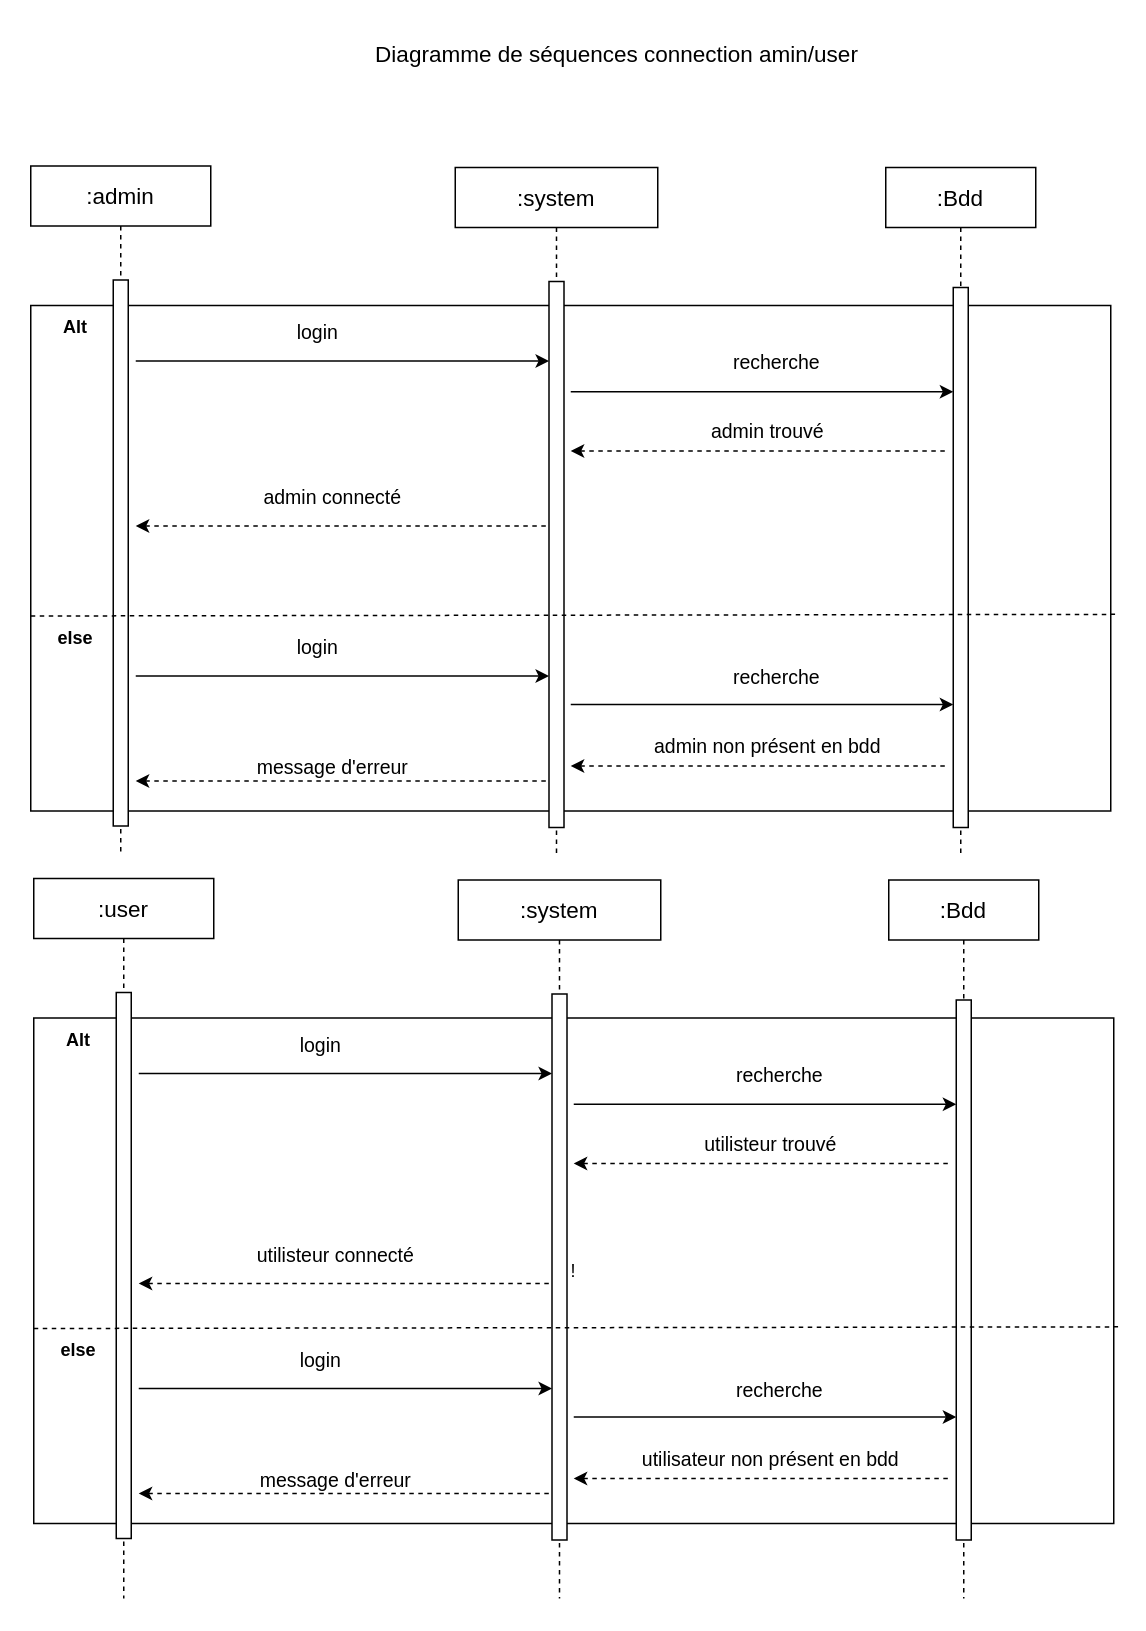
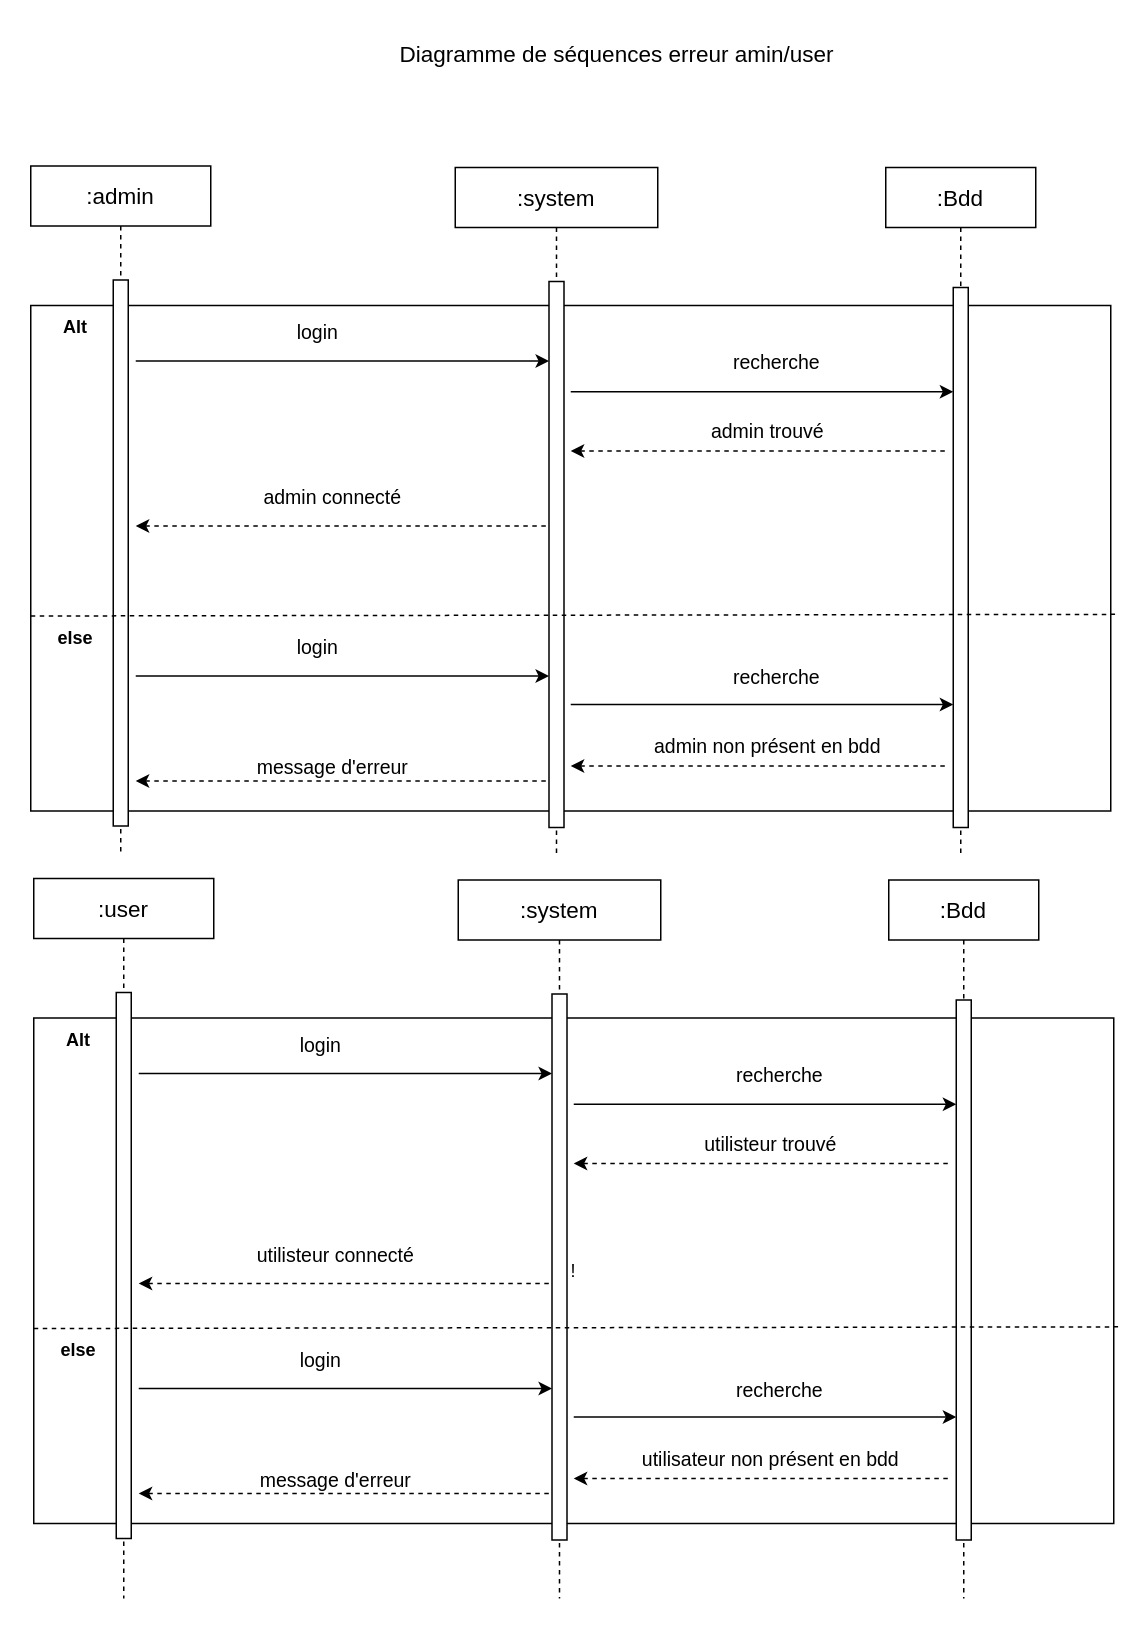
  <mxCell id="0" />
  <mxCell id="1" parent="0" />
  <mxCell id="2" value="" style="rounded=0;whiteSpace=wrap;html=1;" parent="1" vertex="1"><mxGeometry x="20" y="203" width="720" height="337" as="geometry" /></mxCell>
  <mxCell id="3" value="" style="endArrow=classic;html=1;rounded=0;" parent="1" edge="1"><mxGeometry width="50" height="50" relative="1" as="geometry"><mxPoint x="90" y="240" as="sourcePoint" /><mxPoint x="365.5" y="240" as="targetPoint" /></mxGeometry></mxCell>
  <mxCell id="4" value="&lt;font style=&quot;font-size: 13px;&quot;&gt;login&lt;/font&gt;" style="edgeLabel;html=1;align=center;verticalAlign=middle;resizable=0;points=[];" parent="3" vertex="1" connectable="0"><mxGeometry x="-0.103" y="3" relative="1" as="geometry"><mxPoint x="-4" y="-17" as="offset" /></mxGeometry></mxCell>
  <mxCell id="5" value="&lt;span style=&quot;font-size: 13px;&quot;&gt;recherche&lt;/span&gt;" style="edgeLabel;html=1;align=center;verticalAlign=middle;resizable=0;points=[];" parent="3" vertex="1" connectable="0"><mxGeometry x="-0.103" y="3" relative="1" as="geometry"><mxPoint x="302" y="3" as="offset" /></mxGeometry></mxCell>
  <mxCell id="6" value="&lt;span style=&quot;font-size: 13px;&quot;&gt;admin trouvé&lt;/span&gt;" style="edgeLabel;html=1;align=center;verticalAlign=middle;resizable=0;points=[];" parent="3" vertex="1" connectable="0"><mxGeometry x="-0.103" y="3" relative="1" as="geometry"><mxPoint x="296" y="49" as="offset" /></mxGeometry></mxCell>
  <mxCell id="7" value="&lt;span style=&quot;font-size: 13px;&quot;&gt;admin connecté&lt;/span&gt;" style="edgeLabel;html=1;align=center;verticalAlign=middle;resizable=0;points=[];" parent="3" vertex="1" connectable="0"><mxGeometry x="-0.103" y="3" relative="1" as="geometry"><mxPoint x="6" y="93" as="offset" /></mxGeometry></mxCell>
  <mxCell id="8" value="&lt;span style=&quot;font-size: 13px;&quot;&gt;message d'erreur&lt;/span&gt;" style="edgeLabel;html=1;align=center;verticalAlign=middle;resizable=0;points=[];" parent="3" vertex="1" connectable="0"><mxGeometry x="-0.103" y="3" relative="1" as="geometry"><mxPoint x="6" y="273" as="offset" /></mxGeometry></mxCell>
  <mxCell id="9" value="" style="endArrow=classic;html=1;rounded=0;" parent="1" edge="1"><mxGeometry width="50" height="50" relative="1" as="geometry"><mxPoint x="380" y="260.5" as="sourcePoint" /><mxPoint x="635" y="260.5" as="targetPoint" /><Array as="points"><mxPoint x="465" y="260.5" /></Array></mxGeometry></mxCell>
  <mxCell id="10" value="" style="endArrow=none;dashed=1;html=1;rounded=0;startArrow=classic;startFill=1;" parent="1" edge="1"><mxGeometry width="50" height="50" relative="1" as="geometry"><mxPoint x="380" y="300" as="sourcePoint" /><mxPoint x="630" y="300" as="targetPoint" /></mxGeometry></mxCell>
  <mxCell id="11" value="" style="endArrow=none;dashed=1;html=1;rounded=0;startArrow=classic;startFill=1;" parent="1" edge="1"><mxGeometry width="50" height="50" relative="1" as="geometry"><mxPoint x="90" y="350" as="sourcePoint" /><mxPoint x="365.5" y="350" as="targetPoint" /></mxGeometry></mxCell>
  <mxCell id="12" value="&lt;font style=&quot;font-size: 15px;&quot;&gt;:admin&lt;/font&gt;" style="shape=umlLifeline;perimeter=lifelinePerimeter;whiteSpace=wrap;html=1;container=0;dropTarget=0;collapsible=0;recursiveResize=0;outlineConnect=0;portConstraint=eastwest;newEdgeStyle={&quot;edgeStyle&quot;:&quot;elbowEdgeStyle&quot;,&quot;elbow&quot;:&quot;vertical&quot;,&quot;curved&quot;:0,&quot;rounded&quot;:0};" parent="1" vertex="1"><mxGeometry x="20" y="110" width="120" height="460" as="geometry" /></mxCell>
  <mxCell id="13" value="" style="html=1;points=[];perimeter=orthogonalPerimeter;outlineConnect=0;targetShapes=umlLifeline;portConstraint=eastwest;newEdgeStyle={&quot;edgeStyle&quot;:&quot;elbowEdgeStyle&quot;,&quot;elbow&quot;:&quot;vertical&quot;,&quot;curved&quot;:0,&quot;rounded&quot;:0};" parent="12" vertex="1"><mxGeometry x="55" y="76" width="10" height="364" as="geometry" /></mxCell>
  <mxCell id="14" value="&lt;font style=&quot;font-size: 15px;&quot;&gt;:system&lt;/font&gt;" style="shape=umlLifeline;perimeter=lifelinePerimeter;whiteSpace=wrap;html=1;container=0;dropTarget=0;collapsible=0;recursiveResize=0;outlineConnect=0;portConstraint=eastwest;newEdgeStyle={&quot;edgeStyle&quot;:&quot;elbowEdgeStyle&quot;,&quot;elbow&quot;:&quot;vertical&quot;,&quot;curved&quot;:0,&quot;rounded&quot;:0};" parent="1" vertex="1"><mxGeometry x="303" y="111" width="135" height="459" as="geometry" /></mxCell>
  <mxCell id="15" value="" style="html=1;points=[];perimeter=orthogonalPerimeter;outlineConnect=0;targetShapes=umlLifeline;portConstraint=eastwest;newEdgeStyle={&quot;edgeStyle&quot;:&quot;elbowEdgeStyle&quot;,&quot;elbow&quot;:&quot;vertical&quot;,&quot;curved&quot;:0,&quot;rounded&quot;:0};" parent="14" vertex="1"><mxGeometry x="62.5" y="76" width="10" height="364" as="geometry" /></mxCell>
  <mxCell id="16" value="&lt;font style=&quot;font-size: 15px;&quot;&gt;:Bdd&lt;/font&gt;" style="shape=umlLifeline;perimeter=lifelinePerimeter;whiteSpace=wrap;html=1;container=0;dropTarget=0;collapsible=0;recursiveResize=0;outlineConnect=0;portConstraint=eastwest;newEdgeStyle={&quot;edgeStyle&quot;:&quot;elbowEdgeStyle&quot;,&quot;elbow&quot;:&quot;vertical&quot;,&quot;curved&quot;:0,&quot;rounded&quot;:0};" parent="1" vertex="1"><mxGeometry x="590" y="111" width="100" height="459" as="geometry" /></mxCell>
  <mxCell id="17" value="" style="html=1;points=[];perimeter=orthogonalPerimeter;outlineConnect=0;targetShapes=umlLifeline;portConstraint=eastwest;newEdgeStyle={&quot;edgeStyle&quot;:&quot;elbowEdgeStyle&quot;,&quot;elbow&quot;:&quot;vertical&quot;,&quot;curved&quot;:0,&quot;rounded&quot;:0};" parent="16" vertex="1"><mxGeometry x="45" y="80" width="10" height="360" as="geometry" /></mxCell>
  <mxCell id="18" value="" style="endArrow=classic;html=1;rounded=0;" parent="1" edge="1"><mxGeometry width="50" height="50" relative="1" as="geometry"><mxPoint x="90" y="450" as="sourcePoint" /><mxPoint x="365.5" y="450" as="targetPoint" /></mxGeometry></mxCell>
  <mxCell id="19" value="&lt;font style=&quot;font-size: 13px;&quot;&gt;login&lt;/font&gt;" style="edgeLabel;html=1;align=center;verticalAlign=middle;resizable=0;points=[];" parent="18" vertex="1" connectable="0"><mxGeometry x="-0.103" y="3" relative="1" as="geometry"><mxPoint x="-4" y="-17" as="offset" /></mxGeometry></mxCell>
  <mxCell id="20" value="&lt;span style=&quot;font-size: 13px;&quot;&gt;recherche&lt;/span&gt;" style="edgeLabel;html=1;align=center;verticalAlign=middle;resizable=0;points=[];" parent="18" vertex="1" connectable="0"><mxGeometry x="-0.103" y="3" relative="1" as="geometry"><mxPoint x="302" y="3" as="offset" /></mxGeometry></mxCell>
  <mxCell id="21" value="&lt;span style=&quot;font-size: 13px;&quot;&gt;admin non présent en bdd&lt;/span&gt;" style="edgeLabel;html=1;align=center;verticalAlign=middle;resizable=0;points=[];" parent="18" vertex="1" connectable="0"><mxGeometry x="-0.103" y="3" relative="1" as="geometry"><mxPoint x="296" y="49" as="offset" /></mxGeometry></mxCell>
  <mxCell id="22" value="" style="endArrow=none;dashed=1;html=1;rounded=0;entryX=1.004;entryY=0.611;entryDx=0;entryDy=0;entryPerimeter=0;" parent="1" target="2" edge="1"><mxGeometry width="50" height="50" relative="1" as="geometry"><mxPoint x="20" y="410" as="sourcePoint" /><mxPoint x="430" y="460" as="targetPoint" /></mxGeometry></mxCell>
- <mxCell id="23" value="&lt;font style=&quot;font-size: 15px;&quot;&gt;Diagramme de séquences connection amin/user&lt;/font&gt;" style="text;html=1;align=center;verticalAlign=middle;whiteSpace=wrap;rounded=0;" parent="1" vertex="1"><mxGeometry x="240.5" y="20" width="339.5" height="30" as="geometry" /></mxCell>
+ <mxCell id="23" value="&lt;font style=&quot;font-size: 15px;&quot;&gt;Diagramme de séquences erreur amin/user&lt;/font&gt;" style="text;html=1;align=center;verticalAlign=middle;whiteSpace=wrap;rounded=0;" parent="1" vertex="1"><mxGeometry x="240.5" y="20" width="339.5" height="30" as="geometry" /></mxCell>
  <mxCell id="24" value="" style="endArrow=classic;html=1;rounded=0;" parent="1" edge="1"><mxGeometry width="50" height="50" relative="1" as="geometry"><mxPoint x="380" y="469" as="sourcePoint" /><mxPoint x="635" y="469" as="targetPoint" /></mxGeometry></mxCell>
  <mxCell id="25" value="" style="endArrow=none;dashed=1;html=1;rounded=0;startArrow=classic;startFill=1;" parent="1" edge="1"><mxGeometry width="50" height="50" relative="1" as="geometry"><mxPoint x="380" y="510" as="sourcePoint" /><mxPoint x="630" y="510" as="targetPoint" /></mxGeometry></mxCell>
  <mxCell id="26" value="" style="endArrow=none;dashed=1;html=1;rounded=0;startArrow=classic;startFill=1;" parent="1" edge="1"><mxGeometry width="50" height="50" relative="1" as="geometry"><mxPoint x="90" y="520" as="sourcePoint" /><mxPoint x="365.5" y="520" as="targetPoint" /></mxGeometry></mxCell>
  <mxCell id="27" value="&lt;b&gt;else&lt;/b&gt;" style="text;html=1;align=center;verticalAlign=middle;whiteSpace=wrap;rounded=0;" parent="1" vertex="1"><mxGeometry x="20" y="410" width="60" height="30" as="geometry" /></mxCell>
  <mxCell id="28" value="&lt;b&gt;Alt&lt;/b&gt;" style="text;html=1;align=center;verticalAlign=middle;whiteSpace=wrap;rounded=0;" parent="1" vertex="1"><mxGeometry x="20" y="203" width="60" height="30" as="geometry" /></mxCell>
  <mxCell id="29" value="!" style="rounded=0;whiteSpace=wrap;html=1;" parent="1" vertex="1"><mxGeometry x="22" y="678" width="720" height="337" as="geometry" /></mxCell>
  <mxCell id="30" value="" style="endArrow=classic;html=1;rounded=0;" parent="1" edge="1"><mxGeometry width="50" height="50" relative="1" as="geometry"><mxPoint x="92" y="715" as="sourcePoint" /><mxPoint x="367.5" y="715" as="targetPoint" /></mxGeometry></mxCell>
  <mxCell id="31" value="&lt;font style=&quot;font-size: 13px;&quot;&gt;login&lt;/font&gt;" style="edgeLabel;html=1;align=center;verticalAlign=middle;resizable=0;points=[];" parent="30" vertex="1" connectable="0"><mxGeometry x="-0.103" y="3" relative="1" as="geometry"><mxPoint x="-4" y="-17" as="offset" /></mxGeometry></mxCell>
  <mxCell id="32" value="&lt;span style=&quot;font-size: 13px;&quot;&gt;recherche&lt;/span&gt;" style="edgeLabel;html=1;align=center;verticalAlign=middle;resizable=0;points=[];" parent="30" vertex="1" connectable="0"><mxGeometry x="-0.103" y="3" relative="1" as="geometry"><mxPoint x="302" y="3" as="offset" /></mxGeometry></mxCell>
  <mxCell id="33" value="&lt;span style=&quot;font-size: 13px;&quot;&gt;utilisteur trouvé&lt;/span&gt;" style="edgeLabel;html=1;align=center;verticalAlign=middle;resizable=0;points=[];" parent="30" vertex="1" connectable="0"><mxGeometry x="-0.103" y="3" relative="1" as="geometry"><mxPoint x="296" y="49" as="offset" /></mxGeometry></mxCell>
  <mxCell id="34" value="&lt;span style=&quot;font-size: 13px;&quot;&gt;utilisteur connecté&lt;/span&gt;" style="edgeLabel;html=1;align=center;verticalAlign=middle;resizable=0;points=[];" parent="30" vertex="1" connectable="0"><mxGeometry x="-0.103" y="3" relative="1" as="geometry"><mxPoint x="6" y="123" as="offset" /></mxGeometry></mxCell>
  <mxCell id="35" value="&lt;span style=&quot;font-size: 13px;&quot;&gt;message d'erreur&lt;/span&gt;" style="edgeLabel;html=1;align=center;verticalAlign=middle;resizable=0;points=[];" parent="30" vertex="1" connectable="0"><mxGeometry x="-0.103" y="3" relative="1" as="geometry"><mxPoint x="6" y="273" as="offset" /></mxGeometry></mxCell>
  <mxCell id="36" value="" style="endArrow=classic;html=1;rounded=0;" parent="1" edge="1"><mxGeometry width="50" height="50" relative="1" as="geometry"><mxPoint x="382" y="735.5" as="sourcePoint" /><mxPoint x="637" y="735.5" as="targetPoint" /><Array as="points"><mxPoint x="467" y="735.5" /></Array></mxGeometry></mxCell>
  <mxCell id="37" value="" style="endArrow=none;dashed=1;html=1;rounded=0;startArrow=classic;startFill=1;" parent="1" edge="1"><mxGeometry width="50" height="50" relative="1" as="geometry"><mxPoint x="382" y="775" as="sourcePoint" /><mxPoint x="632" y="775" as="targetPoint" /></mxGeometry></mxCell>
  <mxCell id="38" value="" style="endArrow=none;dashed=1;html=1;rounded=0;startArrow=classic;startFill=1;" parent="1" edge="1"><mxGeometry width="50" height="50" relative="1" as="geometry"><mxPoint x="92" y="855" as="sourcePoint" /><mxPoint x="367.5" y="855" as="targetPoint" /></mxGeometry></mxCell>
  <mxCell id="39" value="&lt;font style=&quot;font-size: 15px;&quot;&gt;:user&lt;/font&gt;" style="shape=umlLifeline;perimeter=lifelinePerimeter;whiteSpace=wrap;html=1;container=0;dropTarget=0;collapsible=0;recursiveResize=0;outlineConnect=0;portConstraint=eastwest;newEdgeStyle={&quot;edgeStyle&quot;:&quot;elbowEdgeStyle&quot;,&quot;elbow&quot;:&quot;vertical&quot;,&quot;curved&quot;:0,&quot;rounded&quot;:0};" parent="1" vertex="1"><mxGeometry x="22" y="585" width="120" height="480" as="geometry" /></mxCell>
  <mxCell id="40" value="" style="html=1;points=[];perimeter=orthogonalPerimeter;outlineConnect=0;targetShapes=umlLifeline;portConstraint=eastwest;newEdgeStyle={&quot;edgeStyle&quot;:&quot;elbowEdgeStyle&quot;,&quot;elbow&quot;:&quot;vertical&quot;,&quot;curved&quot;:0,&quot;rounded&quot;:0};" parent="39" vertex="1"><mxGeometry x="55" y="76" width="10" height="364" as="geometry" /></mxCell>
  <mxCell id="41" value="&lt;font style=&quot;font-size: 15px;&quot;&gt;:system&lt;/font&gt;" style="shape=umlLifeline;perimeter=lifelinePerimeter;whiteSpace=wrap;html=1;container=0;dropTarget=0;collapsible=0;recursiveResize=0;outlineConnect=0;portConstraint=eastwest;newEdgeStyle={&quot;edgeStyle&quot;:&quot;elbowEdgeStyle&quot;,&quot;elbow&quot;:&quot;vertical&quot;,&quot;curved&quot;:0,&quot;rounded&quot;:0};" parent="1" vertex="1"><mxGeometry x="305" y="586" width="135" height="479" as="geometry" /></mxCell>
  <mxCell id="42" value="" style="html=1;points=[];perimeter=orthogonalPerimeter;outlineConnect=0;targetShapes=umlLifeline;portConstraint=eastwest;newEdgeStyle={&quot;edgeStyle&quot;:&quot;elbowEdgeStyle&quot;,&quot;elbow&quot;:&quot;vertical&quot;,&quot;curved&quot;:0,&quot;rounded&quot;:0};" parent="41" vertex="1"><mxGeometry x="62.5" y="76" width="10" height="364" as="geometry" /></mxCell>
  <mxCell id="43" value="&lt;font style=&quot;font-size: 15px;&quot;&gt;:Bdd&lt;/font&gt;" style="shape=umlLifeline;perimeter=lifelinePerimeter;whiteSpace=wrap;html=1;container=0;dropTarget=0;collapsible=0;recursiveResize=0;outlineConnect=0;portConstraint=eastwest;newEdgeStyle={&quot;edgeStyle&quot;:&quot;elbowEdgeStyle&quot;,&quot;elbow&quot;:&quot;vertical&quot;,&quot;curved&quot;:0,&quot;rounded&quot;:0};" parent="1" vertex="1"><mxGeometry x="592" y="586" width="100" height="479" as="geometry" /></mxCell>
  <mxCell id="44" value="" style="html=1;points=[];perimeter=orthogonalPerimeter;outlineConnect=0;targetShapes=umlLifeline;portConstraint=eastwest;newEdgeStyle={&quot;edgeStyle&quot;:&quot;elbowEdgeStyle&quot;,&quot;elbow&quot;:&quot;vertical&quot;,&quot;curved&quot;:0,&quot;rounded&quot;:0};" parent="43" vertex="1"><mxGeometry x="45" y="80" width="10" height="360" as="geometry" /></mxCell>
  <mxCell id="45" value="" style="endArrow=classic;html=1;rounded=0;" parent="1" edge="1"><mxGeometry width="50" height="50" relative="1" as="geometry"><mxPoint x="92" y="925" as="sourcePoint" /><mxPoint x="367.5" y="925" as="targetPoint" /></mxGeometry></mxCell>
  <mxCell id="46" value="&lt;font style=&quot;font-size: 13px;&quot;&gt;login&lt;/font&gt;" style="edgeLabel;html=1;align=center;verticalAlign=middle;resizable=0;points=[];" parent="45" vertex="1" connectable="0"><mxGeometry x="-0.103" y="3" relative="1" as="geometry"><mxPoint x="-4" y="-17" as="offset" /></mxGeometry></mxCell>
  <mxCell id="47" value="&lt;span style=&quot;font-size: 13px;&quot;&gt;recherche&lt;/span&gt;" style="edgeLabel;html=1;align=center;verticalAlign=middle;resizable=0;points=[];" parent="45" vertex="1" connectable="0"><mxGeometry x="-0.103" y="3" relative="1" as="geometry"><mxPoint x="302" y="3" as="offset" /></mxGeometry></mxCell>
  <mxCell id="48" value="&lt;span style=&quot;font-size: 13px;&quot;&gt;utilisateur non présent en bdd&lt;/span&gt;" style="edgeLabel;html=1;align=center;verticalAlign=middle;resizable=0;points=[];" parent="45" vertex="1" connectable="0"><mxGeometry x="-0.103" y="3" relative="1" as="geometry"><mxPoint x="296" y="49" as="offset" /></mxGeometry></mxCell>
  <mxCell id="49" value="" style="endArrow=none;dashed=1;html=1;rounded=0;entryX=1.004;entryY=0.611;entryDx=0;entryDy=0;entryPerimeter=0;" parent="1" target="29" edge="1"><mxGeometry width="50" height="50" relative="1" as="geometry"><mxPoint x="22" y="885" as="sourcePoint" /><mxPoint x="432" y="935" as="targetPoint" /></mxGeometry></mxCell>
  <mxCell id="50" value="" style="endArrow=classic;html=1;rounded=0;" parent="1" edge="1"><mxGeometry width="50" height="50" relative="1" as="geometry"><mxPoint x="382" y="944" as="sourcePoint" /><mxPoint x="637" y="944" as="targetPoint" /></mxGeometry></mxCell>
  <mxCell id="51" value="" style="endArrow=none;dashed=1;html=1;rounded=0;startArrow=classic;startFill=1;" parent="1" edge="1"><mxGeometry width="50" height="50" relative="1" as="geometry"><mxPoint x="382" y="985" as="sourcePoint" /><mxPoint x="632" y="985" as="targetPoint" /></mxGeometry></mxCell>
  <mxCell id="52" value="" style="endArrow=none;dashed=1;html=1;rounded=0;startArrow=classic;startFill=1;" parent="1" edge="1"><mxGeometry width="50" height="50" relative="1" as="geometry"><mxPoint x="92" y="995" as="sourcePoint" /><mxPoint x="367.5" y="995" as="targetPoint" /></mxGeometry></mxCell>
  <mxCell id="53" value="&lt;b&gt;else&lt;/b&gt;" style="text;html=1;align=center;verticalAlign=middle;whiteSpace=wrap;rounded=0;" parent="1" vertex="1"><mxGeometry x="22" y="885" width="60" height="30" as="geometry" /></mxCell>
  <mxCell id="54" value="&lt;b&gt;Alt&lt;/b&gt;" style="text;html=1;align=center;verticalAlign=middle;whiteSpace=wrap;rounded=0;" parent="1" vertex="1"><mxGeometry x="22" y="678" width="60" height="30" as="geometry" /></mxCell>
